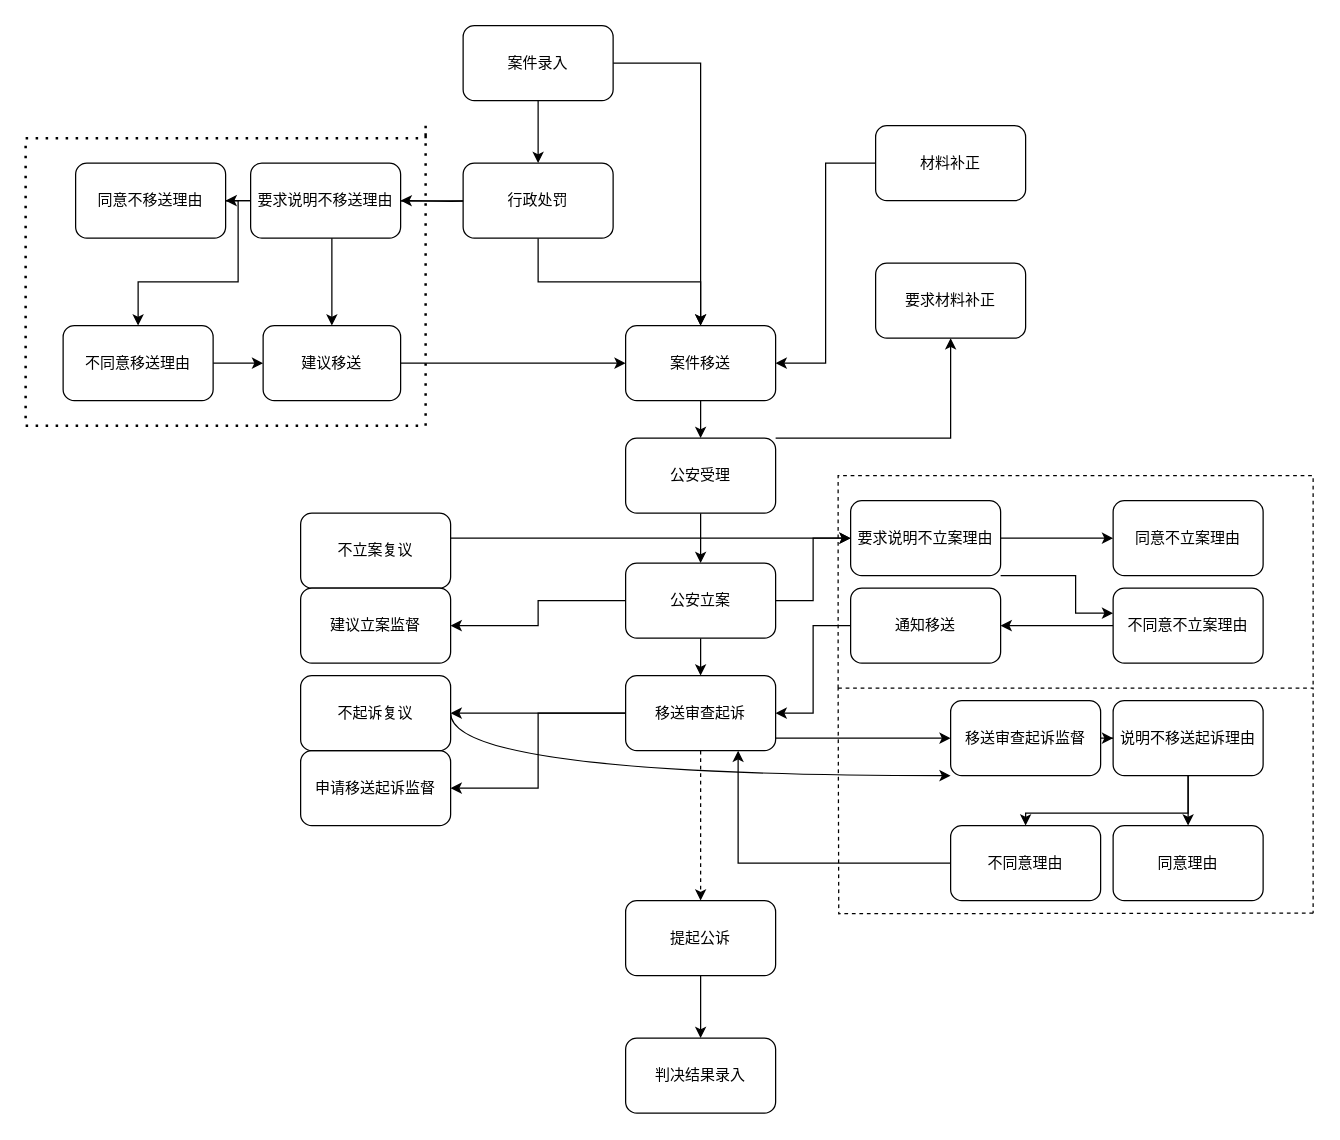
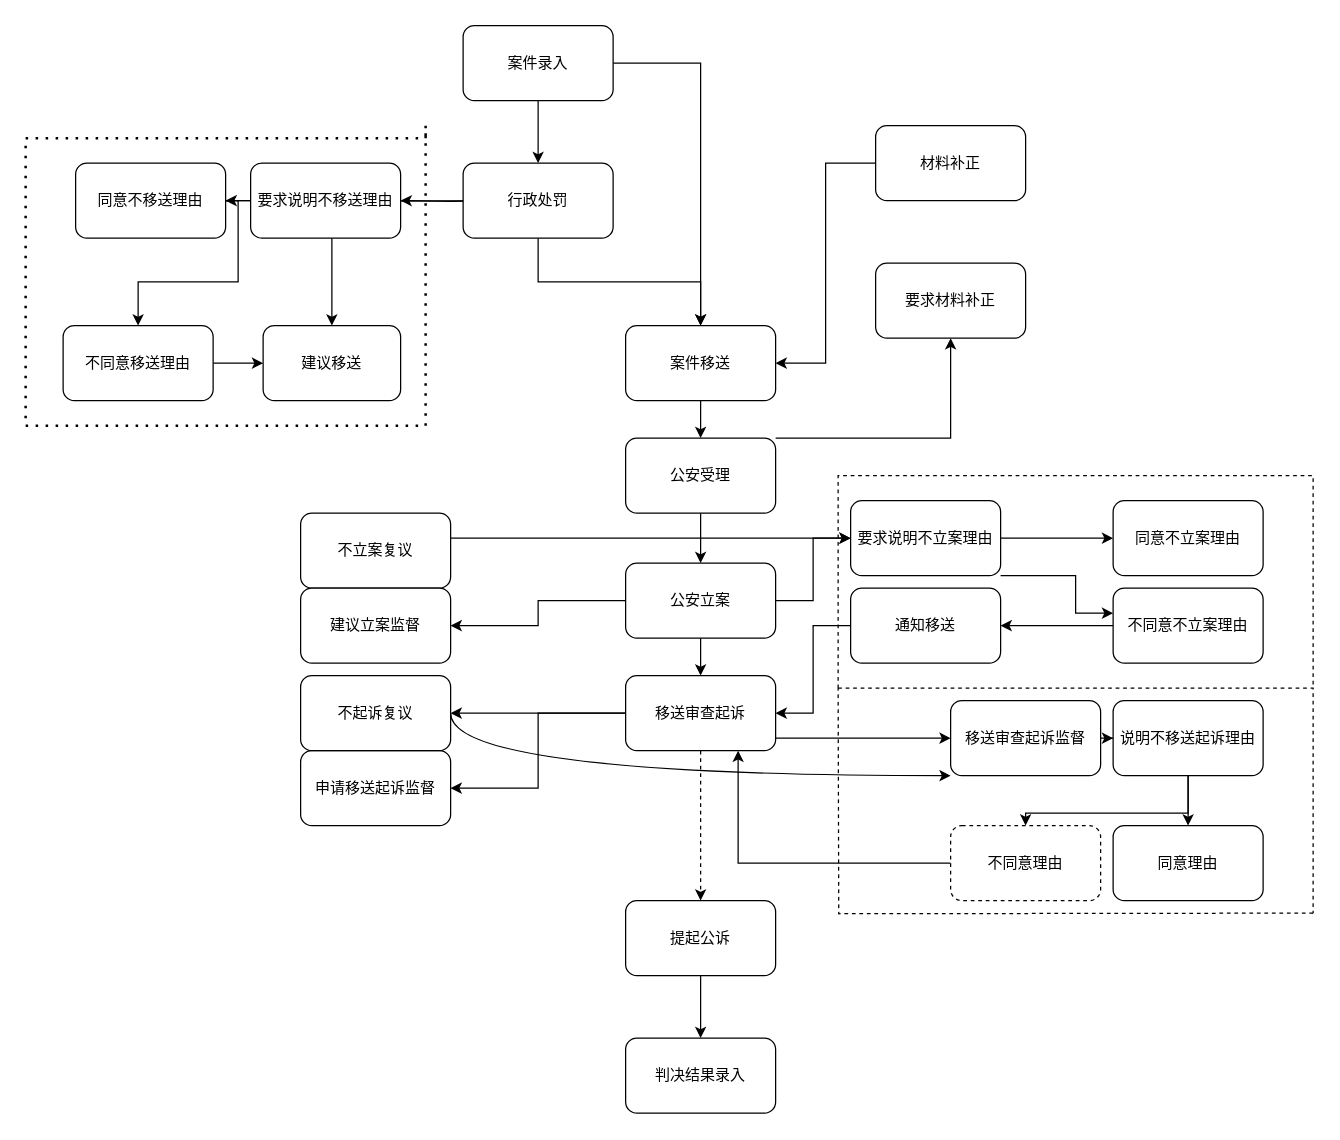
  <mxCell id="0" />
  <mxCell id="1" parent="0" />
  <mxCell id="2" value="" style="edgeStyle=orthogonalEdgeStyle;rounded=0;orthogonalLoop=1;jettySize=auto;html=1;" parent="1" source="4" target="8" edge="1"><mxGeometry relative="1" as="geometry" /></mxCell>
  <mxCell id="3" value="" style="edgeStyle=orthogonalEdgeStyle;rounded=0;orthogonalLoop=1;jettySize=auto;html=1;" parent="1" source="4" target="10" edge="1"><mxGeometry relative="1" as="geometry" /></mxCell>
  <mxCell id="4" value="案件录入" style="rounded=1;whiteSpace=wrap;html=1;" parent="1" vertex="1"><mxGeometry x="370" y="20" width="120" height="60" as="geometry" /></mxCell>
  <mxCell id="5" style="edgeStyle=orthogonalEdgeStyle;rounded=0;orthogonalLoop=1;jettySize=auto;html=1;exitX=0.5;exitY=1;exitDx=0;exitDy=0;" parent="1" source="8" target="10" edge="1"><mxGeometry relative="1" as="geometry" /></mxCell>
  <mxCell id="6" value="" style="edgeStyle=orthogonalEdgeStyle;rounded=0;orthogonalLoop=1;jettySize=auto;html=1;" parent="1" target="20" edge="1"><mxGeometry relative="1" as="geometry"><mxPoint x="400" y="160" as="sourcePoint" /><mxPoint x="370" y="160" as="targetPoint" /></mxGeometry></mxCell>
  <mxCell id="7" style="edgeStyle=orthogonalEdgeStyle;rounded=0;orthogonalLoop=1;jettySize=auto;html=1;entryX=0.5;entryY=0;entryDx=0;entryDy=0;" edge="1" parent="1" target="34"><mxGeometry relative="1" as="geometry"><mxPoint x="300" y="280" as="targetPoint" /><mxPoint x="400" y="160" as="sourcePoint" /></mxGeometry></mxCell>
  <mxCell id="8" value="行政处罚" style="rounded=1;whiteSpace=wrap;html=1;" parent="1" vertex="1"><mxGeometry x="370" y="130" width="120" height="60" as="geometry" /></mxCell>
  <mxCell id="9" value="" style="edgeStyle=orthogonalEdgeStyle;rounded=0;orthogonalLoop=1;jettySize=auto;html=1;" parent="1" source="10" target="13" edge="1"><mxGeometry relative="1" as="geometry" /></mxCell>
  <mxCell id="10" value="案件移送" style="rounded=1;whiteSpace=wrap;html=1;" parent="1" vertex="1"><mxGeometry x="500" y="260" width="120" height="60" as="geometry" /></mxCell>
  <mxCell id="11" value="" style="edgeStyle=orthogonalEdgeStyle;rounded=0;orthogonalLoop=1;jettySize=auto;html=1;" parent="1" source="13" target="17" edge="1"><mxGeometry relative="1" as="geometry" /></mxCell>
  <mxCell id="12" value="" style="edgeStyle=orthogonalEdgeStyle;rounded=0;orthogonalLoop=1;jettySize=auto;html=1;" edge="1" parent="1" source="13" target="37"><mxGeometry relative="1" as="geometry"><Array as="points"><mxPoint x="760" y="350" /></Array></mxGeometry></mxCell>
  <mxCell id="13" value="公安受理" style="rounded=1;whiteSpace=wrap;html=1;" parent="1" vertex="1"><mxGeometry x="500" y="350" width="120" height="60" as="geometry" /></mxCell>
  <mxCell id="14" value="" style="edgeStyle=orthogonalEdgeStyle;rounded=0;orthogonalLoop=1;jettySize=auto;html=1;" parent="1" source="17" target="23" edge="1"><mxGeometry relative="1" as="geometry" /></mxCell>
  <mxCell id="15" value="" style="edgeStyle=orthogonalEdgeStyle;rounded=0;orthogonalLoop=1;jettySize=auto;html=1;" parent="1" source="17" target="28" edge="1"><mxGeometry relative="1" as="geometry" /></mxCell>
  <mxCell id="16" style="edgeStyle=orthogonalEdgeStyle;rounded=0;orthogonalLoop=1;jettySize=auto;html=1;exitX=0;exitY=0.5;exitDx=0;exitDy=0;" edge="1" parent="1" source="17" target="45"><mxGeometry relative="1" as="geometry" /></mxCell>
  <mxCell id="17" value="公安立案" style="rounded=1;whiteSpace=wrap;html=1;" parent="1" vertex="1"><mxGeometry x="500" y="450" width="120" height="60" as="geometry" /></mxCell>
  <mxCell id="18" value="" style="edgeStyle=orthogonalEdgeStyle;rounded=0;orthogonalLoop=1;jettySize=auto;html=1;" edge="1" parent="1" source="20" target="60"><mxGeometry relative="1" as="geometry" /></mxCell>
  <mxCell id="19" value="" style="edgeStyle=orthogonalEdgeStyle;rounded=0;orthogonalLoop=1;jettySize=auto;html=1;startArrow=none;" edge="1" parent="1" source="60" target="36"><mxGeometry relative="1" as="geometry"><Array as="points"><mxPoint x="190" y="160" /><mxPoint x="190" y="225" /><mxPoint x="110" y="225" /></Array></mxGeometry></mxCell>
  <mxCell id="20" value="要求说明不移送理由" style="rounded=1;whiteSpace=wrap;html=1;" parent="1" vertex="1"><mxGeometry x="200" y="130" width="120" height="60" as="geometry" /></mxCell>
  <mxCell id="21" value="" style="edgeStyle=orthogonalEdgeStyle;rounded=0;orthogonalLoop=1;jettySize=auto;html=1;" parent="1" source="23" target="32" edge="1"><mxGeometry relative="1" as="geometry" /></mxCell>
  <mxCell id="22" value="" style="edgeStyle=orthogonalEdgeStyle;rounded=0;orthogonalLoop=1;jettySize=auto;html=1;" edge="1" parent="1" source="23" target="42"><mxGeometry relative="1" as="geometry"><Array as="points"><mxPoint x="860" y="460" /><mxPoint x="860" y="490" /></Array></mxGeometry></mxCell>
  <mxCell id="23" value="要求说明不立案理由" style="rounded=1;whiteSpace=wrap;html=1;" parent="1" vertex="1"><mxGeometry x="680" y="400" width="120" height="60" as="geometry" /></mxCell>
  <mxCell id="24" value="" style="edgeStyle=orthogonalEdgeStyle;rounded=0;orthogonalLoop=1;jettySize=auto;html=1;dashed=1;" parent="1" source="28" target="30" edge="1"><mxGeometry relative="1" as="geometry" /></mxCell>
  <mxCell id="25" value="" style="edgeStyle=orthogonalEdgeStyle;rounded=0;orthogonalLoop=1;jettySize=auto;html=1;" edge="1" parent="1" source="28" target="46"><mxGeometry relative="1" as="geometry" /></mxCell>
  <mxCell id="26" style="edgeStyle=orthogonalEdgeStyle;rounded=0;orthogonalLoop=1;jettySize=auto;html=1;exitX=0;exitY=0.5;exitDx=0;exitDy=0;entryX=1;entryY=0.5;entryDx=0;entryDy=0;" edge="1" parent="1" source="28" target="47"><mxGeometry relative="1" as="geometry" /></mxCell>
  <mxCell id="27" style="edgeStyle=orthogonalEdgeStyle;rounded=0;orthogonalLoop=1;jettySize=auto;html=1;exitX=0.75;exitY=1;exitDx=0;exitDy=0;entryX=0;entryY=0.5;entryDx=0;entryDy=0;" edge="1" parent="1" source="28" target="50"><mxGeometry relative="1" as="geometry"><mxPoint x="710" y="730" as="targetPoint" /><Array as="points"><mxPoint x="590" y="590" /></Array></mxGeometry></mxCell>
  <mxCell id="28" value="移送审查起诉" style="rounded=1;whiteSpace=wrap;html=1;" parent="1" vertex="1"><mxGeometry x="500" y="540" width="120" height="60" as="geometry" /></mxCell>
  <mxCell id="29" value="" style="edgeStyle=orthogonalEdgeStyle;rounded=0;orthogonalLoop=1;jettySize=auto;html=1;" parent="1" source="30" target="31" edge="1"><mxGeometry relative="1" as="geometry" /></mxCell>
  <mxCell id="30" value="提起公诉" style="rounded=1;whiteSpace=wrap;html=1;" parent="1" vertex="1"><mxGeometry x="500" y="720" width="120" height="60" as="geometry" /></mxCell>
  <mxCell id="31" value="判决结果录入" style="rounded=1;whiteSpace=wrap;html=1;" parent="1" vertex="1"><mxGeometry x="500" y="830" width="120" height="60" as="geometry" /></mxCell>
  <mxCell id="32" value="同意不立案理由" style="rounded=1;whiteSpace=wrap;html=1;" parent="1" vertex="1"><mxGeometry x="890" y="400" width="120" height="60" as="geometry" /></mxCell>
- <mxCell id="33" style="edgeStyle=orthogonalEdgeStyle;rounded=0;orthogonalLoop=1;jettySize=auto;html=1;entryX=0;entryY=0.5;entryDx=0;entryDy=0;" edge="1" parent="1" source="34" target="10"><mxGeometry relative="1" as="geometry" /></mxCell>
  <mxCell id="34" value="建议移送" style="rounded=1;whiteSpace=wrap;html=1;" vertex="1" parent="1"><mxGeometry x="210" y="260" width="110" height="60" as="geometry" /></mxCell>
  <mxCell id="35" value="" style="edgeStyle=orthogonalEdgeStyle;rounded=0;orthogonalLoop=1;jettySize=auto;html=1;" edge="1" parent="1" source="36" target="34"><mxGeometry relative="1" as="geometry" /></mxCell>
  <mxCell id="36" value="不同意移送理由" style="rounded=1;whiteSpace=wrap;html=1;" vertex="1" parent="1"><mxGeometry x="50" y="260" width="120" height="60" as="geometry" /></mxCell>
  <mxCell id="37" value="要求材料补正" style="rounded=1;whiteSpace=wrap;html=1;" vertex="1" parent="1"><mxGeometry x="700" y="210" width="120" height="60" as="geometry" /></mxCell>
  <mxCell id="38" style="edgeStyle=orthogonalEdgeStyle;rounded=0;orthogonalLoop=1;jettySize=auto;html=1;entryX=1;entryY=0.5;entryDx=0;entryDy=0;" edge="1" parent="1" source="39" target="10"><mxGeometry relative="1" as="geometry" /></mxCell>
  <mxCell id="39" value="材料补正" style="rounded=1;whiteSpace=wrap;html=1;" vertex="1" parent="1"><mxGeometry x="700" y="100" width="120" height="60" as="geometry" /></mxCell>
  <mxCell id="40" value="不立案复议" style="rounded=1;whiteSpace=wrap;html=1;" vertex="1" parent="1"><mxGeometry x="240" y="410" width="120" height="60" as="geometry" /></mxCell>
  <mxCell id="41" value="" style="edgeStyle=orthogonalEdgeStyle;rounded=0;orthogonalLoop=1;jettySize=auto;html=1;" edge="1" parent="1" source="42" target="44"><mxGeometry relative="1" as="geometry"><Array as="points"><mxPoint x="860" y="500" /><mxPoint x="860" y="500" /></Array></mxGeometry></mxCell>
  <mxCell id="42" value="不同意不立案理由" style="rounded=1;whiteSpace=wrap;html=1;" vertex="1" parent="1"><mxGeometry x="890" y="470" width="120" height="60" as="geometry" /></mxCell>
  <mxCell id="43" style="edgeStyle=orthogonalEdgeStyle;rounded=0;orthogonalLoop=1;jettySize=auto;html=1;entryX=1;entryY=0.5;entryDx=0;entryDy=0;" edge="1" parent="1" source="44" target="28"><mxGeometry relative="1" as="geometry" /></mxCell>
  <mxCell id="44" value="通知移送" style="rounded=1;whiteSpace=wrap;html=1;" vertex="1" parent="1"><mxGeometry x="680" y="470" width="120" height="60" as="geometry" /></mxCell>
  <mxCell id="45" value="建议立案监督" style="rounded=1;whiteSpace=wrap;html=1;" vertex="1" parent="1"><mxGeometry x="240" y="470" width="120" height="60" as="geometry" /></mxCell>
  <mxCell id="46" value="申请移送起诉监督" style="rounded=1;whiteSpace=wrap;html=1;" vertex="1" parent="1"><mxGeometry x="240" y="600" width="120" height="60" as="geometry" /></mxCell>
  <mxCell id="47" value="不起诉复议" style="rounded=1;whiteSpace=wrap;html=1;" vertex="1" parent="1"><mxGeometry x="240" y="540" width="120" height="60" as="geometry" /></mxCell>
  <mxCell id="48" value="" style="endArrow=none;dashed=1;html=1;dashPattern=1 3;strokeWidth=2;rounded=0;edgeStyle=orthogonalEdgeStyle;" edge="1" parent="1"><mxGeometry width="50" height="50" relative="1" as="geometry"><mxPoint x="340" y="100" as="sourcePoint" /><mxPoint x="340" y="100" as="targetPoint" /><Array as="points"><mxPoint x="340" y="110" /><mxPoint x="20" y="110" /><mxPoint x="20" y="340" /><mxPoint x="340" y="340" /></Array></mxGeometry></mxCell>
  <mxCell id="49" value="" style="edgeStyle=orthogonalEdgeStyle;rounded=0;orthogonalLoop=1;jettySize=auto;html=1;" edge="1" parent="1" source="50" target="53"><mxGeometry relative="1" as="geometry" /></mxCell>
  <mxCell id="50" value="移送审查起诉监督" style="rounded=1;whiteSpace=wrap;html=1;" vertex="1" parent="1"><mxGeometry x="760" y="560" width="120" height="60" as="geometry" /></mxCell>
  <mxCell id="51" value="" style="edgeStyle=orthogonalEdgeStyle;rounded=0;orthogonalLoop=1;jettySize=auto;html=1;" edge="1" parent="1" source="53" target="55"><mxGeometry relative="1" as="geometry"><Array as="points"><mxPoint x="950" y="650" /><mxPoint x="820" y="650" /></Array></mxGeometry></mxCell>
  <mxCell id="52" value="" style="edgeStyle=orthogonalEdgeStyle;rounded=0;orthogonalLoop=1;jettySize=auto;html=1;" edge="1" parent="1" source="53" target="56"><mxGeometry relative="1" as="geometry" /></mxCell>
  <mxCell id="53" value="说明不移送起诉理由" style="rounded=1;whiteSpace=wrap;html=1;" vertex="1" parent="1"><mxGeometry x="890" y="560" width="120" height="60" as="geometry" /></mxCell>
  <mxCell id="54" style="edgeStyle=orthogonalEdgeStyle;rounded=0;orthogonalLoop=1;jettySize=auto;html=1;entryX=0.75;entryY=1;entryDx=0;entryDy=0;" edge="1" parent="1" source="55" target="28"><mxGeometry relative="1" as="geometry" /></mxCell>
- <mxCell id="55" value="不同意理由" style="rounded=1;whiteSpace=wrap;html=1;" vertex="1" parent="1"><mxGeometry x="760" y="660" width="120" height="60" as="geometry" /></mxCell>
+ <mxCell id="55" value="不同意理由" style="rounded=1;whiteSpace=wrap;html=1;dashed=1;" vertex="1" parent="1"><mxGeometry x="760" y="660" width="120" height="60" as="geometry" /></mxCell>
  <mxCell id="56" value="&lt;span&gt;同意理由&lt;/span&gt;" style="rounded=1;whiteSpace=wrap;html=1;" vertex="1" parent="1"><mxGeometry x="890" y="660" width="120" height="60" as="geometry" /></mxCell>
  <mxCell id="57" value="" style="endArrow=none;dashed=1;html=1;rounded=0;edgeStyle=orthogonalEdgeStyle;" edge="1" parent="1"><mxGeometry width="50" height="50" relative="1" as="geometry"><mxPoint x="670" y="550" as="sourcePoint" /><mxPoint x="1050" y="730" as="targetPoint" /><Array as="points"><mxPoint x="1050" y="550" /></Array></mxGeometry></mxCell>
  <mxCell id="58" value="" style="endArrow=none;dashed=1;html=1;rounded=0;edgeStyle=orthogonalEdgeStyle;" edge="1" parent="1"><mxGeometry width="50" height="50" relative="1" as="geometry"><mxPoint x="1050" y="730" as="sourcePoint" /><mxPoint x="670" y="550" as="targetPoint" /></mxGeometry></mxCell>
  <mxCell id="59" value="" style="endArrow=none;dashed=1;html=1;rounded=0;edgeStyle=orthogonalEdgeStyle;" edge="1" parent="1"><mxGeometry width="50" height="50" relative="1" as="geometry"><mxPoint x="670" y="550" as="sourcePoint" /><mxPoint x="1050" y="550" as="targetPoint" /><Array as="points"><mxPoint x="670" y="380" /><mxPoint x="1050" y="380" /></Array></mxGeometry></mxCell>
  <mxCell id="60" value="同意不移送理由" style="rounded=1;whiteSpace=wrap;html=1;" vertex="1" parent="1"><mxGeometry x="60" y="130" width="120" height="60" as="geometry" /></mxCell>
  <mxCell id="61" value="" style="edgeStyle=orthogonalEdgeStyle;rounded=0;orthogonalLoop=1;jettySize=auto;html=1;endArrow=none;" edge="1" parent="1" source="20" target="60"><mxGeometry relative="1" as="geometry"><mxPoint x="200" y="160" as="sourcePoint" /><mxPoint x="110" y="260" as="targetPoint" /></mxGeometry></mxCell>
  <mxCell id="62" value="" style="curved=1;endArrow=classic;html=1;rounded=0;edgeStyle=orthogonalEdgeStyle;" edge="1" parent="1" source="40" target="23"><mxGeometry width="50" height="50" relative="1" as="geometry"><mxPoint x="560" y="490" as="sourcePoint" /><mxPoint x="610" y="440" as="targetPoint" /><Array as="points"><mxPoint x="490" y="430" /><mxPoint x="490" y="430" /></Array></mxGeometry></mxCell>
  <mxCell id="63" value="" style="curved=1;endArrow=classic;html=1;rounded=0;edgeStyle=orthogonalEdgeStyle;exitX=1;exitY=0.5;exitDx=0;exitDy=0;" edge="1" parent="1" source="47" target="50"><mxGeometry width="50" height="50" relative="1" as="geometry"><mxPoint x="560" y="490" as="sourcePoint" /><mxPoint x="610" y="440" as="targetPoint" /><Array as="points"><mxPoint x="360" y="620" /></Array></mxGeometry></mxCell>
